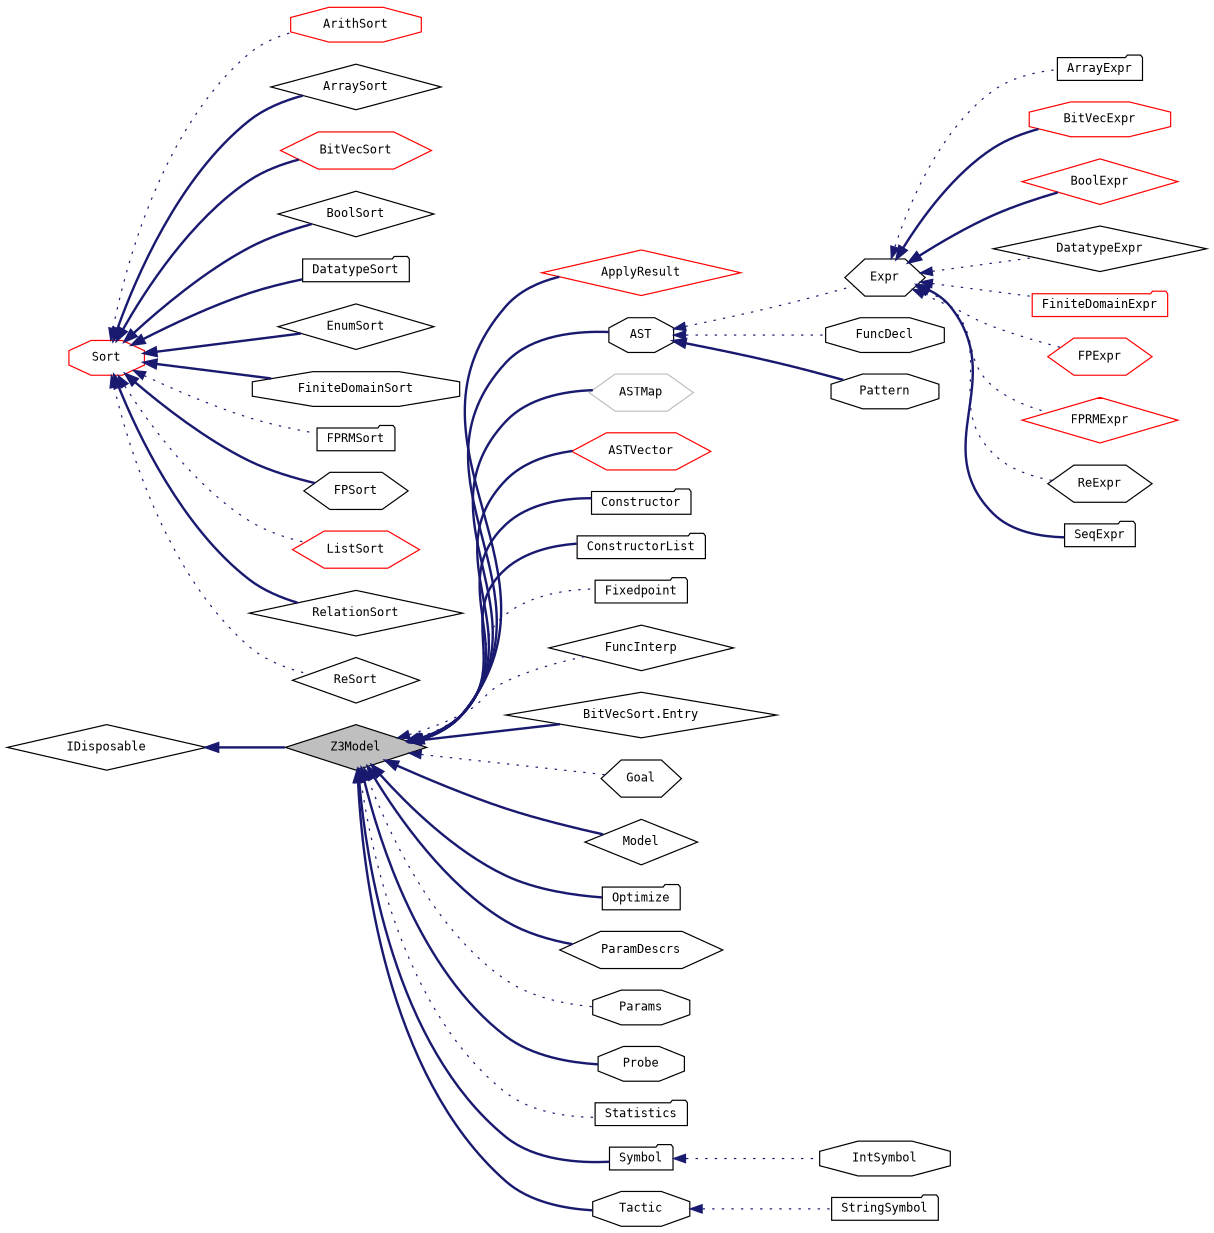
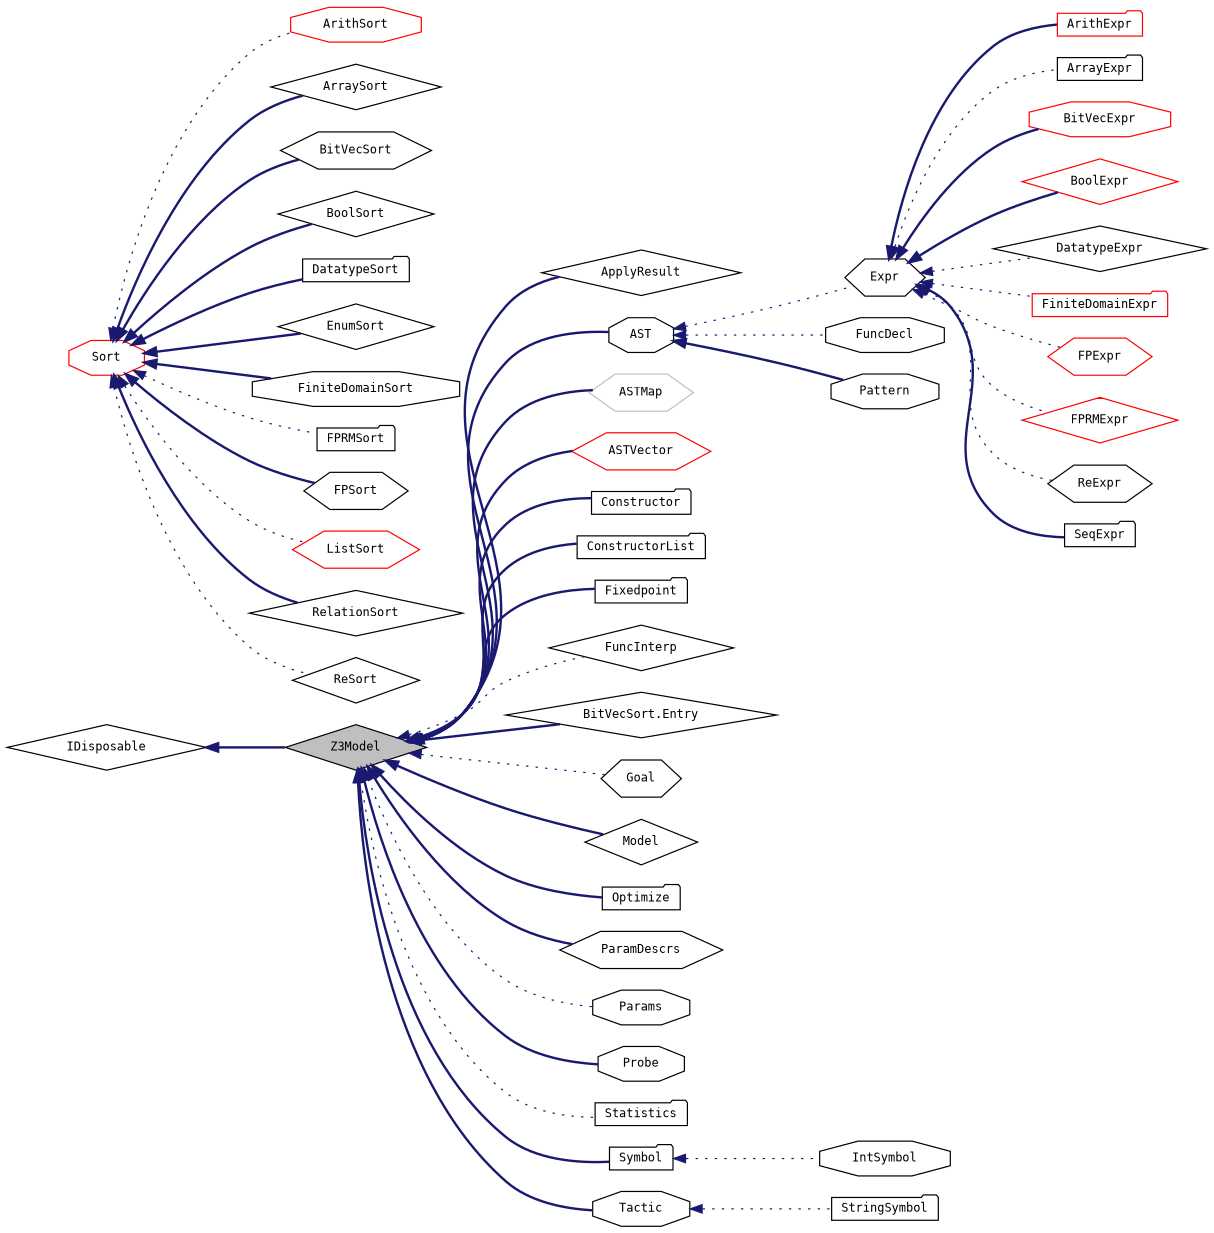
  digraph {
    fontname="DejaVu Sans Mono"
    rankdir=LR
    node [color=black fillcolor=white fontname="DejaVu Sans Mono" fontsize=10 shape=diamond style=filled]
    edge [color=midnightblue dir=back fontname="DejaVu Sans Mono" fontsize=10 labelfontname=Helvetica labelfontsize=10 style=bold]
    n1 [fillcolor=grey75 fontcolor=black height=0.2 label=Z3Model width=0.4]
-   n2 [color=red height=0.2 label=ApplyResult width=0.4]
+   n2 [height=0.2 label=ApplyResult width=0.4]
    n3 [height=0.2 label=AST shape=octagon width=0.4]
    n4 [color=grey75 height=0.2 label=ASTMap shape=hexagon width=0.4]
    n5 [color=red height=0.2 label=ASTVector shape=hexagon width=0.4]
    n6 [height=0.2 label=Constructor shape=folder width=0.4]
    n7 [height=0.2 label=ConstructorList shape=folder width=0.4]
    n8 [height=0.2 label=Fixedpoint shape=folder width=0.4]
    n9 [height=0.2 label=FuncInterp width=0.4]
    n10 [height=0.2 label="BitVecSort.Entry" width=0.4]
    n11 [height=0.2 label=Goal shape=hexagon width=0.4]
    n12 [height=0.2 label=Model width=0.4]
    n13 [height=0.2 label=Optimize shape=folder width=0.4]
    n14 [height=0.2 label=ParamDescrs shape=hexagon width=0.4]
    n15 [height=0.2 label=Params shape=octagon width=0.4]
    n16 [height=0.2 label=Probe shape=octagon width=0.4]
    n17 [height=0.2 label=Statistics shape=folder width=0.4]
    n18 [height=0.2 label=Symbol shape=folder width=0.4]
    n19 [height=0.2 label=Tactic shape=octagon width=0.4]
    n20 [height=0.2 label=Expr shape=hexagon width=0.4]
    n21 [height=0.2 label=FuncDecl shape=octagon width=0.4]
    n22 [height=0.2 label=Pattern shape=octagon width=0.4]
    n23 [height=0.2 label=IntSymbol shape=octagon width=0.4]
    n24 [height=0.2 label=StringSymbol shape=folder width=0.4]
    n25 [height=0.2 label=IDisposable width=0.4]
+   n26 [color=red height=0.2 label=ArithExpr shape=folder width=0.4]
    n27 [height=0.2 label=ArrayExpr shape=folder width=0.4]
    n28 [color=red height=0.2 label=BitVecExpr shape=octagon width=0.4]
    n29 [color=red height=0.2 label=BoolExpr width=0.4]
    n30 [height=0.2 label=DatatypeExpr width=0.4]
    n31 [color=red height=0.2 label=FiniteDomainExpr shape=folder width=0.4]
    n32 [color=red height=0.2 label=FPExpr shape=hexagon width=0.4]
    n33 [color=red height=0.2 label=FPRMExpr width=0.4]
    n34 [height=0.2 label=ReExpr shape=hexagon width=0.4]
    n35 [height=0.2 label=SeqExpr shape=folder width=0.4]
    n36 [color=red height=0.2 label=Sort shape=octagon width=0.4]
    n37 [color=red height=0.2 label=ArithSort shape=octagon width=0.4]
    n38 [height=0.2 label=ArraySort width=0.4]
-   n39 [color=red height=0.2 label=BitVecSort shape=hexagon width=0.4]
+   n39 [height=0.2 label=BitVecSort shape=hexagon width=0.4]
    n40 [height=0.2 label=BoolSort width=0.4]
    n41 [height=0.2 label=DatatypeSort shape=folder width=0.4]
    n42 [height=0.2 label=EnumSort width=0.4]
    n43 [height=0.2 label=FiniteDomainSort shape=octagon width=0.4]
    n44 [height=0.2 label=FPRMSort shape=folder width=0.4]
    n45 [height=0.2 label=FPSort shape=hexagon width=0.4]
    n46 [color=red height=0.2 label=ListSort shape=hexagon width=0.4]
    n47 [height=0.2 label=RelationSort width=0.4]
    n48 [height=0.2 label=ReSort width=0.4]
    n1 -> n2
    n1 -> n3
    n1 -> n4
    n1 -> n5
    n1 -> n6
    n1 -> n7
-   n1 -> n8 [style=dotted]
+   n1 -> n8
    n1 -> n9 [style=dotted]
    n1 -> n10
    n1 -> n11 [style=dotted]
    n1 -> n12
    n1 -> n13
    n1 -> n14
    n1 -> n15 [style=dotted]
    n1 -> n16
    n1 -> n17 [style=dotted]
    n1 -> n18
    n1 -> n19
    n3 -> n20 [style=dotted]
    n3 -> n21 [style=dotted]
    n3 -> n22
    n18 -> n23 [style=dotted]
    n19 -> n24 [style=dotted]
+   n20 -> n26
    n20 -> n27 [style=dotted]
    n20 -> n28
    n20 -> n29
    n20 -> n30 [style=dotted]
    n20 -> n31 [style=dotted]
    n20 -> n32 [style=dotted]
    n20 -> n33 [style=dotted]
    n20 -> n34 [style=dotted]
    n20 -> n35
    n25 -> n1
    n36 -> n37 [style=dotted]
    n36 -> n38
    n36 -> n39
    n36 -> n40
    n36 -> n41
    n36 -> n42
    n36 -> n43
    n36 -> n44 [style=dotted]
    n36 -> n45
    n36 -> n46 [style=dotted]
    n36 -> n47
    n36 -> n48 [style=dotted]
  }
